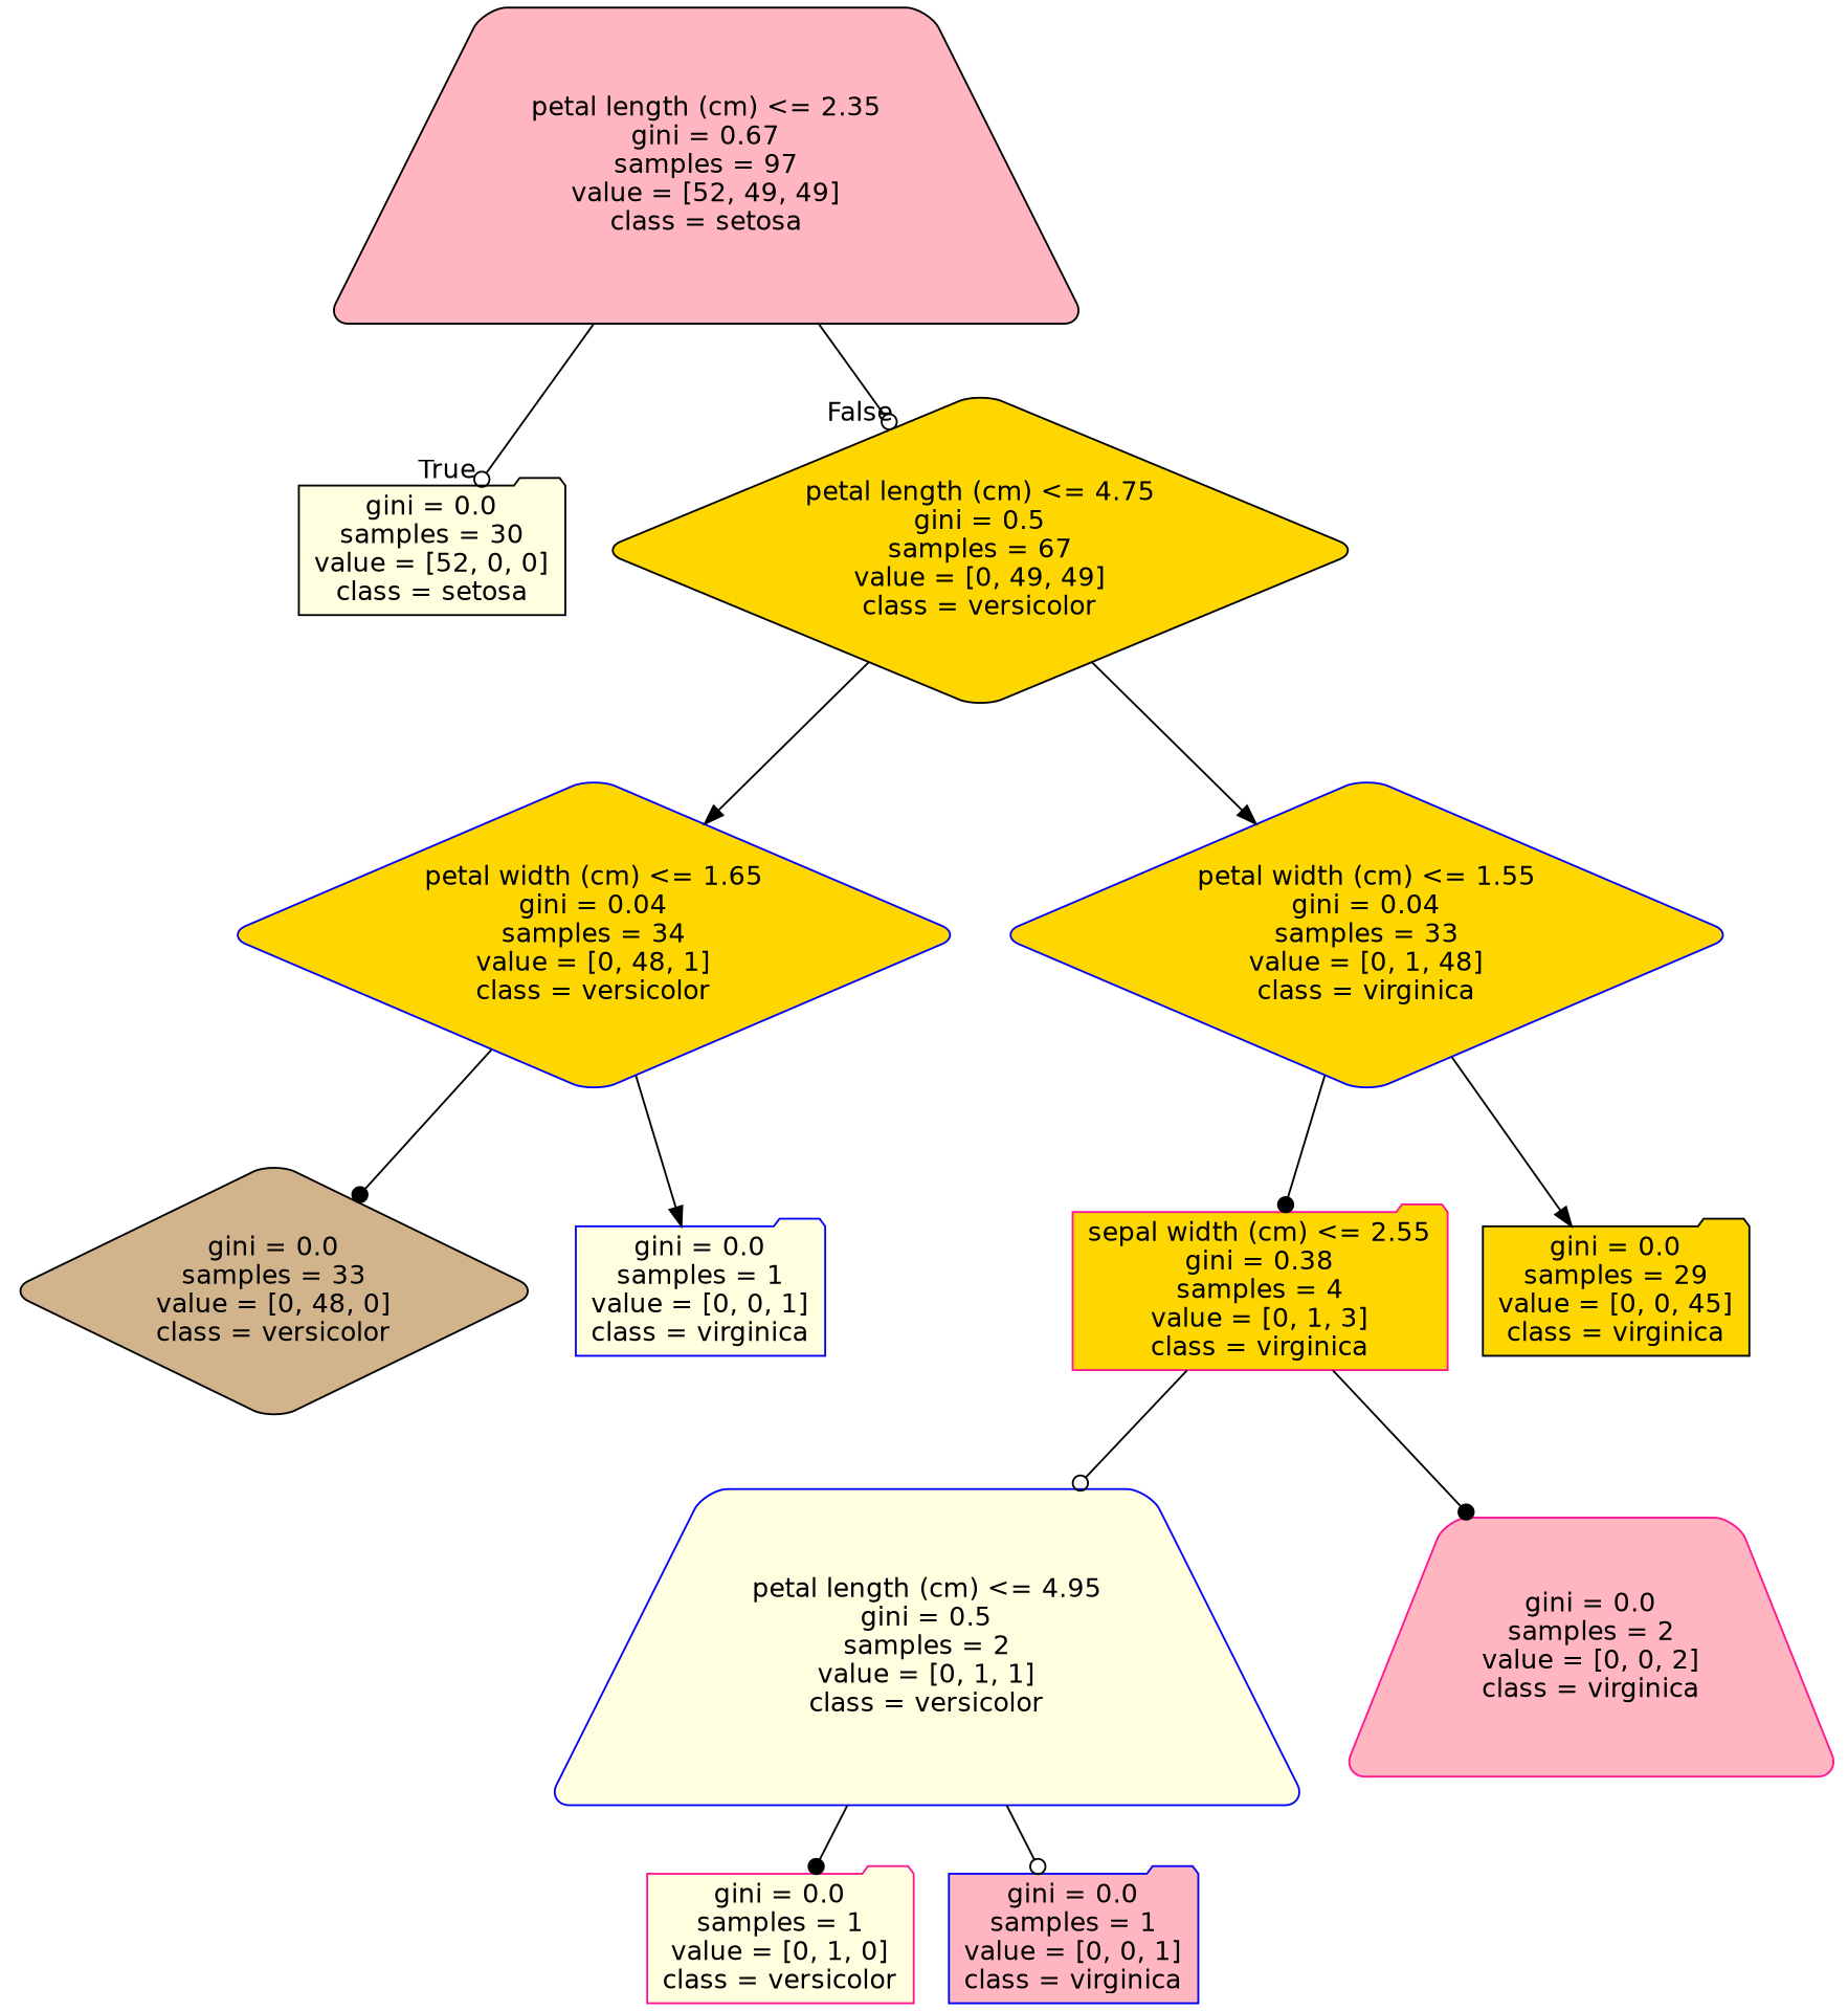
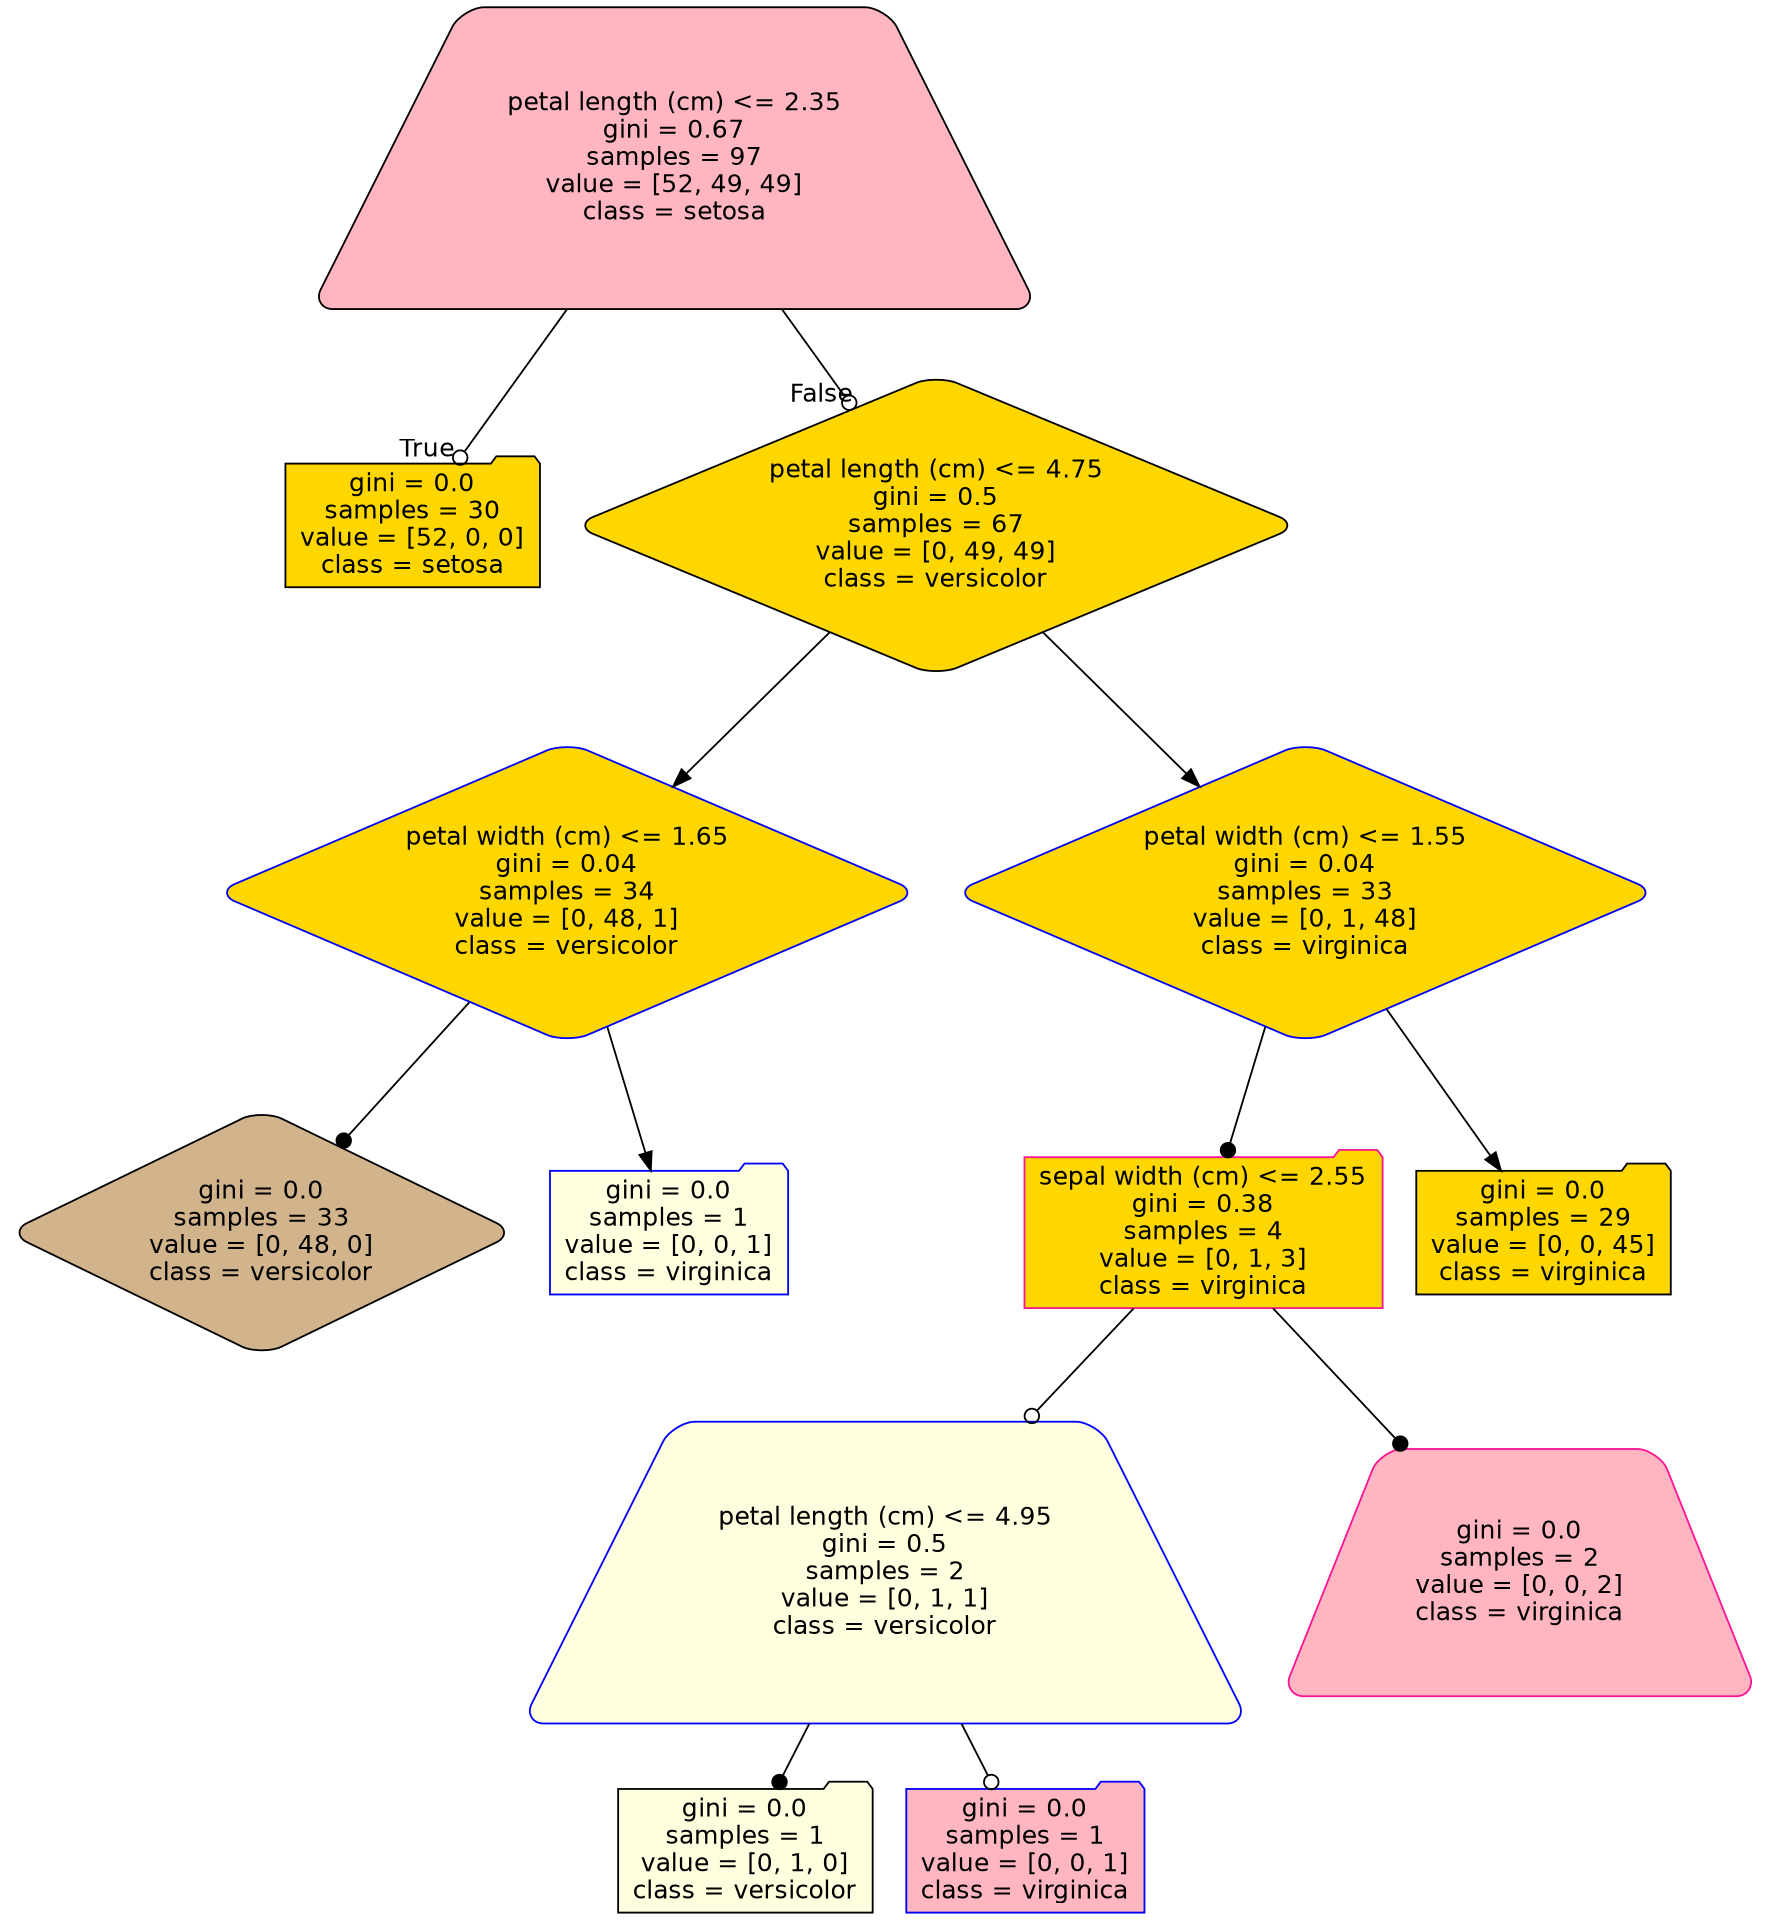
  digraph {
    node [color=black fillcolor=gold fontname=helvetica shape=folder style="filled, rounded"]
    edge [arrowhead=odot fontname=helvetica]
    n1 [fillcolor=lightpink label="petal length (cm) <= 2.35\ngini = 0.67\nsamples = 97\nvalue = [52, 49, 49]\nclass = setosa" shape=trapezium]
-   n2 [fillcolor=lightyellow label="gini = 0.0\nsamples = 30\nvalue = [52, 0, 0]\nclass = setosa"]
+   n2 [label="gini = 0.0\nsamples = 30\nvalue = [52, 0, 0]\nclass = setosa"]
    n3 [label="petal length (cm) <= 4.75\ngini = 0.5\nsamples = 67\nvalue = [0, 49, 49]\nclass = versicolor" shape=diamond]
    n4 [color=blue label="petal width (cm) <= 1.65\ngini = 0.04\nsamples = 34\nvalue = [0, 48, 1]\nclass = versicolor" shape=diamond]
    n5 [color=blue label="petal width (cm) <= 1.55\ngini = 0.04\nsamples = 33\nvalue = [0, 1, 48]\nclass = virginica" shape=diamond]
    n6 [fillcolor=tan label="gini = 0.0\nsamples = 33\nvalue = [0, 48, 0]\nclass = versicolor" shape=diamond]
    n7 [color=blue fillcolor=lightyellow label="gini = 0.0\nsamples = 1\nvalue = [0, 0, 1]\nclass = virginica"]
    n8 [color=deeppink label="sepal width (cm) <= 2.55\ngini = 0.38\nsamples = 4\nvalue = [0, 1, 3]\nclass = virginica"]
    n9 [label="gini = 0.0\nsamples = 29\nvalue = [0, 0, 45]\nclass = virginica"]
    n10 [color=blue fillcolor=lightyellow label="petal length (cm) <= 4.95\ngini = 0.5\nsamples = 2\nvalue = [0, 1, 1]\nclass = versicolor" shape=trapezium]
    n11 [color=deeppink fillcolor=lightpink label="gini = 0.0\nsamples = 2\nvalue = [0, 0, 2]\nclass = virginica" shape=trapezium]
-   n12 [color=deeppink fillcolor=lightyellow label="gini = 0.0\nsamples = 1\nvalue = [0, 1, 0]\nclass = versicolor"]
+   n12 [fillcolor=lightyellow label="gini = 0.0\nsamples = 1\nvalue = [0, 1, 0]\nclass = versicolor"]
    n13 [color=blue fillcolor=lightpink label="gini = 0.0\nsamples = 1\nvalue = [0, 0, 1]\nclass = virginica"]
    n1 -> n2 [headlabel=True labelangle=45 labeldistance=2.5]
    n1 -> n3 [headlabel=False labelangle=-45 labeldistance=2.5]
    n3 -> n4 [arrowhead=normal]
    n3 -> n5 [arrowhead=normal]
    n4 -> n6 [arrowhead=dot]
    n4 -> n7 [arrowhead=normal]
    n5 -> n8 [arrowhead=dot]
    n5 -> n9 [arrowhead=normal]
    n8 -> n10
    n8 -> n11 [arrowhead=dot]
    n10 -> n12 [arrowhead=dot]
    n10 -> n13
  }
